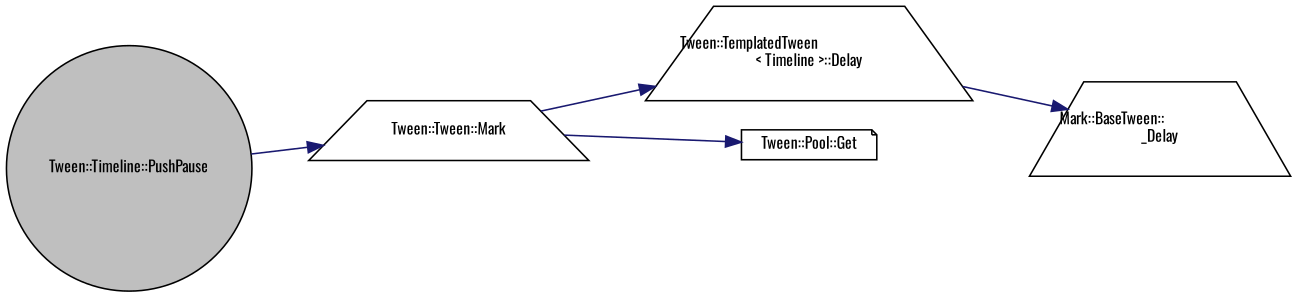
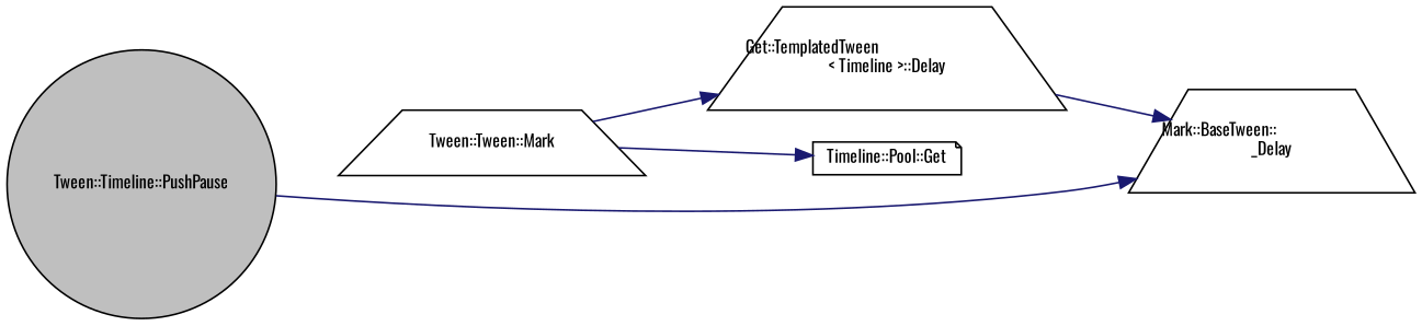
  digraph {
    fontname=Oswald
    rankdir=LR
    node [color=black fontname=Oswald fontsize=10 shape=trapezium]
    edge [color=midnightblue fontname=Oswald fontsize=10 labelfontname=FreeSans labelfontsize=10 style=solid]
    n1 [fillcolor=grey75 fontcolor=black height=0.2 label="Tween::Timeline::PushPause" shape=circle style=filled width=0.4]
    n2 [height=0.2 label="Tween::Tween::Mark" width=0.4]
-   n3 [height=0.2 label="Tween::TemplatedTween\l\< Timeline \>::Delay" width=0.4]
+   n3 [height=0.2 label="Get::TemplatedTween\l\< Timeline \>::Delay" width=0.4]
    n4 [height=0.2 label="Mark::BaseTween::\l_Delay" width=0.4]
-   n5 [height=0.2 label="Tween::Pool::Get" shape=note width=0.4]
-   n1 -> n2
+   n5 [height=0.2 label="Timeline::Pool::Get" shape=note width=0.4]
+   n1 -> n4
    n2 -> n3
    n2 -> n5
    n3 -> n4
  }
